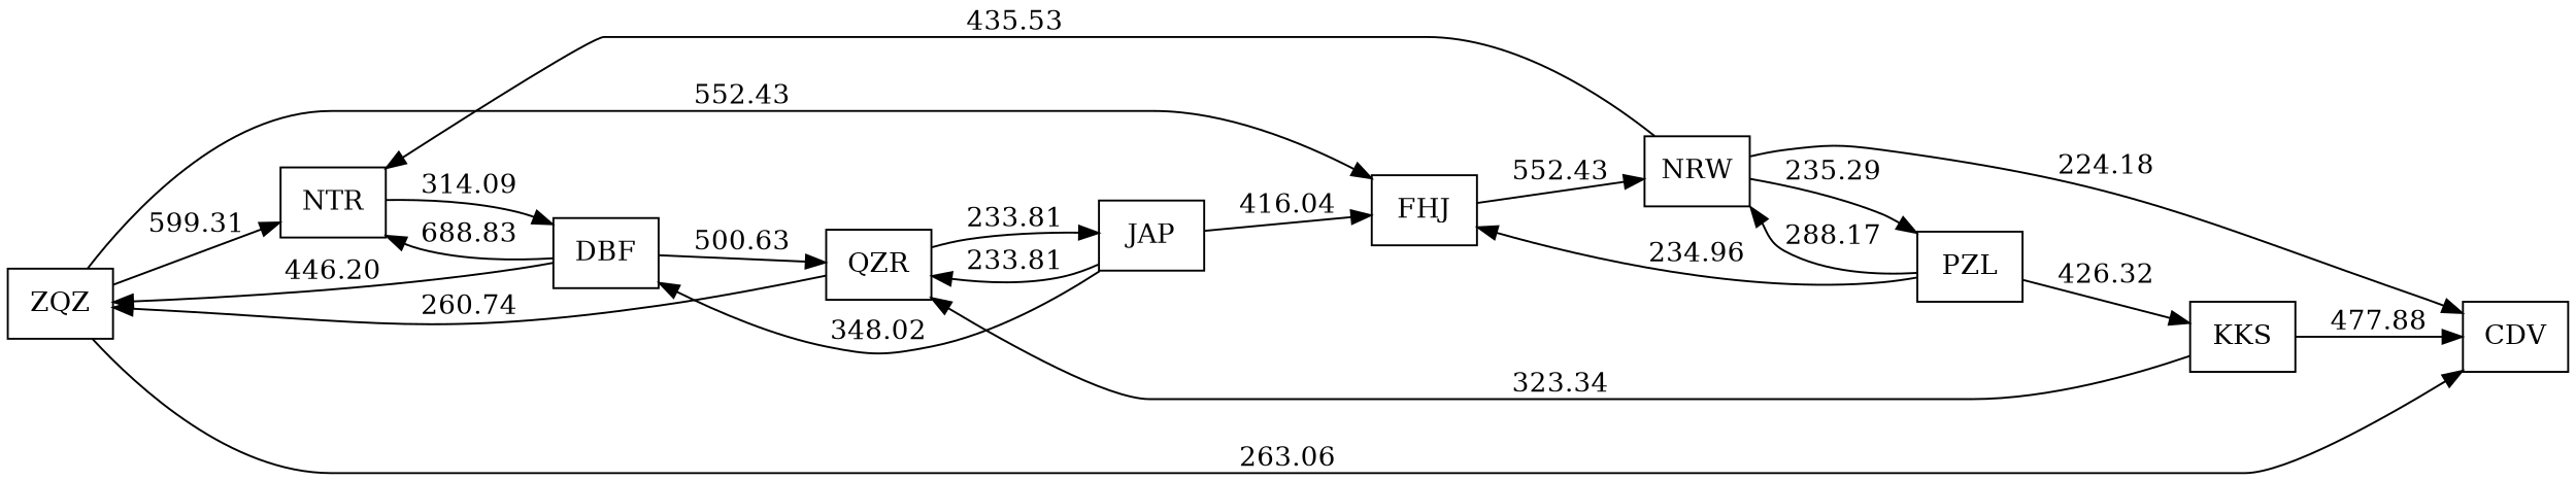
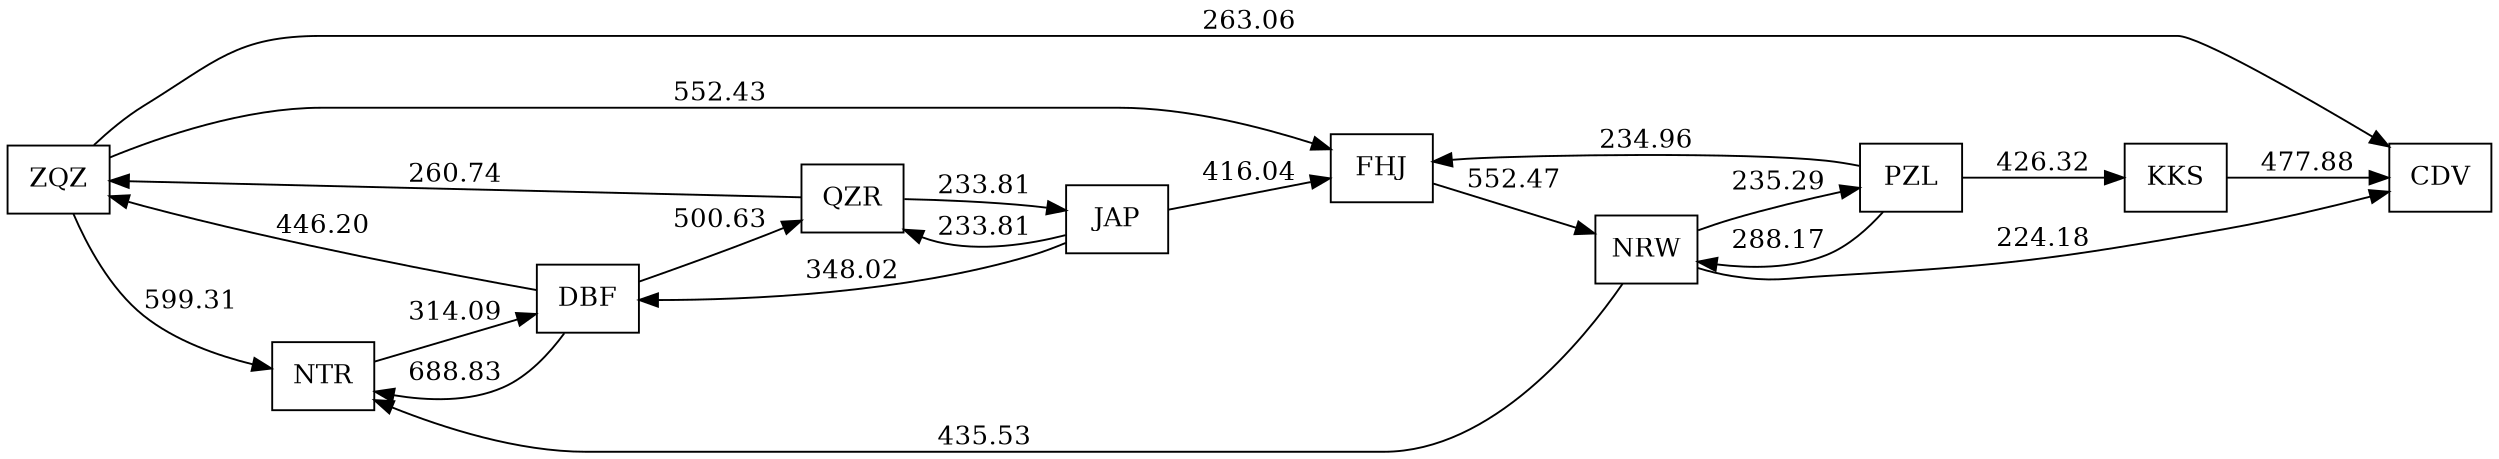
  digraph {
    rankdir=LR
    node [shape=record]
    edge [headport=f1]
    n1 [label="<f1> ZQZ "]
    n2 [label="<f1> NTR "]
    n3 [label="<f1> FHJ "]
    n4 [label="<f1> CDV "]
    n5 [label="<f1> DBF "]
    n6 [label="<f1> NRW "]
    n7 [label="<f1> QZR "]
    n8 [label="<f1> PZL "]
    n9 [label="<f1> KKS "]
    n10 [label="<f1> JAP "]
    n1 -> n2 [label=599.31]
    n1 -> n3 [label=552.43]
    n1 -> n4 [label=263.06]
    n2 -> n5 [label=314.09]
-   n3 -> n6 [label=552.43]
+   n3 -> n6 [label=552.47]
    n5 -> n1 [label=446.20]
    n5 -> n2 [label=688.83]
    n5 -> n7 [label=500.63]
    n6 -> n2 [label=435.53]
    n6 -> n4 [label=224.18]
    n6 -> n8 [label=235.29]
    n7 -> n1 [label=260.74]
    n7 -> n10 [label=233.81]
    n8 -> n3 [label=234.96]
    n8 -> n6 [label=288.17]
    n8 -> n9 [label=426.32]
    n9 -> n4 [label=477.88]
-   n9 -> n7 [label=323.34]
    n10 -> n3 [label=416.04]
    n10 -> n5 [label=348.02]
    n10 -> n7 [label=233.81]
  }
